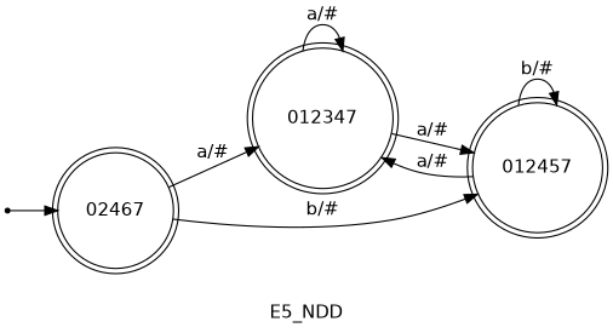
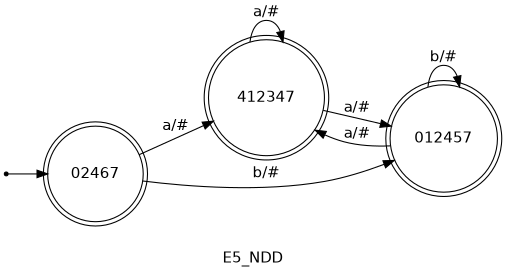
  digraph {
    fontname="DejaVu Sans"
    label=E5_NDD
    rankdir=LR
    node [fontname="DejaVu Sans" shape=doublecircle]
    edge [fontname="DejaVu Sans"]
-   012347
+   012347 [label=412347]
    012457
    init02467 [shape=point]
    02467
    012347 -> 012347 [label="a/#"]
    012347 -> 012457 [label="a/#"]
    012457 -> 012347 [label="a/#"]
    012457 -> 012457 [label="b/#"]
    init02467 -> 02467
    02467 -> 012347 [label="a/#"]
    02467 -> 012457 [label="b/#"]
  }
